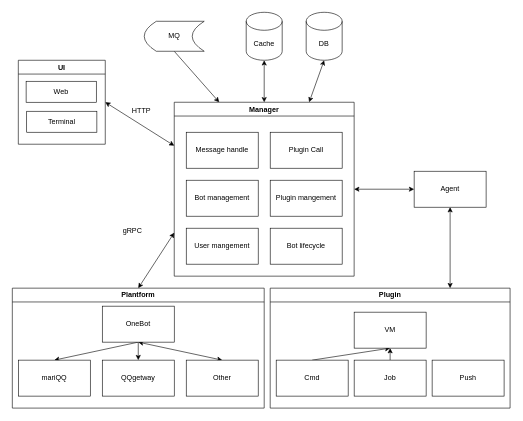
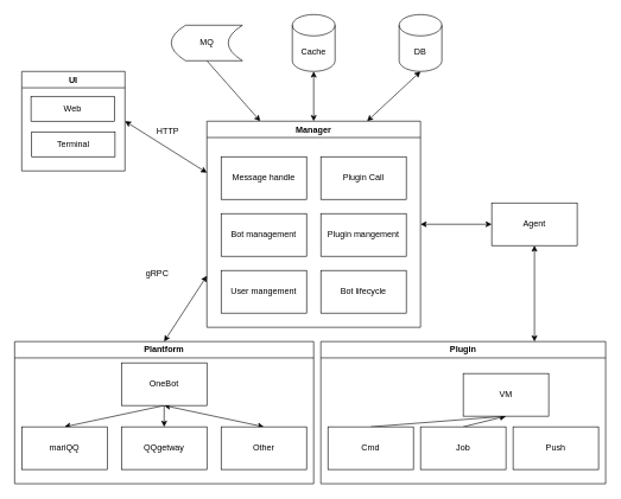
  <mxCell id="0" />
  <mxCell id="1" parent="0" />
  <mxCell id="2" style="edgeStyle=none;html=1;exitX=0.5;exitY=0;exitDx=0;exitDy=0;entryX=0;entryY=0.75;entryDx=0;entryDy=0;startArrow=classic;startFill=1;" edge="1" parent="1" source="3" target="15"><mxGeometry relative="1" as="geometry" /></mxCell>
  <mxCell id="3" value="Plantform" style="swimlane;whiteSpace=wrap;html=1;" parent="1" vertex="1"><mxGeometry x="20" y="480" width="420" height="200" as="geometry"><mxRectangle x="60" y="80" width="100" height="30" as="alternateBounds" /></mxGeometry></mxCell>
  <mxCell id="4" style="edgeStyle=none;html=1;exitX=0.5;exitY=1;exitDx=0;exitDy=0;entryX=0.5;entryY=0;entryDx=0;entryDy=0;" edge="1" parent="3" source="7" target="8"><mxGeometry relative="1" as="geometry" /></mxCell>
  <mxCell id="5" style="edgeStyle=none;html=1;exitX=0.5;exitY=1;exitDx=0;exitDy=0;entryX=0.5;entryY=0;entryDx=0;entryDy=0;" edge="1" parent="3" source="7" target="9"><mxGeometry relative="1" as="geometry" /></mxCell>
  <mxCell id="6" style="edgeStyle=none;html=1;exitX=0.5;exitY=1;exitDx=0;exitDy=0;entryX=0.5;entryY=0;entryDx=0;entryDy=0;startArrow=classic;startFill=1;endArrow=classic;endFill=1;" edge="1" parent="3" source="7" target="10"><mxGeometry relative="1" as="geometry" /></mxCell>
  <mxCell id="7" value="OneBot" style="rounded=0;whiteSpace=wrap;html=1;" parent="3" vertex="1"><mxGeometry x="150" y="30" width="120" height="60" as="geometry" /></mxCell>
  <mxCell id="8" value="mariQQ" style="rounded=0;whiteSpace=wrap;html=1;" vertex="1" parent="3"><mxGeometry x="10" y="120" width="120" height="60" as="geometry" /></mxCell>
  <mxCell id="9" value="QQgetway" style="rounded=0;whiteSpace=wrap;html=1;" vertex="1" parent="3"><mxGeometry x="150" y="120" width="120" height="60" as="geometry" /></mxCell>
  <mxCell id="10" value="Other" style="rounded=0;whiteSpace=wrap;html=1;" vertex="1" parent="3"><mxGeometry x="290" y="120" width="120" height="60" as="geometry" /></mxCell>
  <mxCell id="11" style="edgeStyle=none;html=1;exitX=0;exitY=0.25;exitDx=0;exitDy=0;entryX=1;entryY=0.5;entryDx=0;entryDy=0;startArrow=classic;startFill=1;endArrow=classic;endFill=1;" edge="1" parent="1" source="15" target="37"><mxGeometry relative="1" as="geometry"><mxPoint x="175.2" y="206" as="targetPoint" /></mxGeometry></mxCell>
  <mxCell id="12" style="edgeStyle=none;html=1;exitX=0.25;exitY=0;exitDx=0;exitDy=0;entryX=0.5;entryY=1;entryDx=0;entryDy=0;startArrow=classic;startFill=1;endArrow=none;endFill=1;" edge="1" parent="1" source="15" target="34"><mxGeometry relative="1" as="geometry" /></mxCell>
  <mxCell id="13" style="edgeStyle=none;html=1;exitX=0.5;exitY=0;exitDx=0;exitDy=0;entryX=0.5;entryY=1;entryDx=0;entryDy=0;entryPerimeter=0;startArrow=classic;startFill=1;endArrow=classic;endFill=1;" edge="1" parent="1" source="15" target="35"><mxGeometry relative="1" as="geometry" /></mxCell>
  <mxCell id="14" style="edgeStyle=none;html=1;exitX=0.75;exitY=0;exitDx=0;exitDy=0;entryX=0.5;entryY=1;entryDx=0;entryDy=0;entryPerimeter=0;startArrow=classic;startFill=1;endArrow=classic;endFill=1;" edge="1" parent="1" source="15" target="33"><mxGeometry relative="1" as="geometry" /></mxCell>
  <mxCell id="15" value="Manager" style="swimlane;whiteSpace=wrap;html=1;" vertex="1" parent="1"><mxGeometry x="290" y="170" width="300" height="290" as="geometry" /></mxCell>
  <mxCell id="16" value="Message handle" style="rounded=0;whiteSpace=wrap;html=1;labelBackgroundColor=none;" vertex="1" parent="15"><mxGeometry x="20" y="50" width="120" height="60" as="geometry" /></mxCell>
  <mxCell id="17" value="Plugin Call" style="rounded=0;whiteSpace=wrap;html=1;labelBackgroundColor=none;" vertex="1" parent="15"><mxGeometry x="160" y="50" width="120" height="60" as="geometry" /></mxCell>
  <mxCell id="18" value="Bot management" style="rounded=0;whiteSpace=wrap;html=1;labelBackgroundColor=none;" vertex="1" parent="15"><mxGeometry x="20" y="130" width="120" height="60" as="geometry" /></mxCell>
  <mxCell id="19" value="Plugin mangement" style="rounded=0;whiteSpace=wrap;html=1;labelBackgroundColor=none;" vertex="1" parent="15"><mxGeometry x="160" y="130" width="120" height="60" as="geometry" /></mxCell>
  <mxCell id="20" value="User mangement" style="rounded=0;whiteSpace=wrap;html=1;labelBackgroundColor=none;" vertex="1" parent="15"><mxGeometry x="20" y="210" width="120" height="60" as="geometry" /></mxCell>
  <mxCell id="21" value="Bot lifecycle" style="rounded=0;whiteSpace=wrap;html=1;labelBackgroundColor=none;" vertex="1" parent="15"><mxGeometry x="160" y="210" width="120" height="60" as="geometry" /></mxCell>
  <mxCell id="22" style="edgeStyle=none;html=1;exitX=0.75;exitY=0;exitDx=0;exitDy=0;entryX=0.5;entryY=1;entryDx=0;entryDy=0;startArrow=classic;startFill=1;endArrow=classic;endFill=1;" edge="1" parent="1" source="23" target="32"><mxGeometry relative="1" as="geometry" /></mxCell>
  <mxCell id="23" value="Plugin" style="swimlane;whiteSpace=wrap;html=1;" vertex="1" parent="1"><mxGeometry x="450" y="480" width="400" height="200" as="geometry" /></mxCell>
  <mxCell id="24" style="edgeStyle=none;html=1;exitX=0.5;exitY=1;exitDx=0;exitDy=0;entryX=0.5;entryY=0;entryDx=0;entryDy=0;startArrow=classic;startFill=1;endArrow=none;endFill=0;" edge="1" parent="23" source="26" target="27"><mxGeometry relative="1" as="geometry" /></mxCell>
  <mxCell id="25" style="edgeStyle=none;html=1;exitX=0.5;exitY=1;exitDx=0;exitDy=0;entryX=0.5;entryY=0;entryDx=0;entryDy=0;startArrow=classic;startFill=1;endArrow=none;endFill=0;" edge="1" parent="23" source="26" target="28"><mxGeometry relative="1" as="geometry" /></mxCell>
- <mxCell id="26" value="VM" style="rounded=0;whiteSpace=wrap;html=1;labelBackgroundColor=none;" vertex="1" parent="23"><mxGeometry x="140" y="40" width="120" height="60" as="geometry" /></mxCell>
+ <mxCell id="26" value="VM" style="rounded=0;whiteSpace=wrap;html=1;labelBackgroundColor=none;" vertex="1" parent="23"><mxGeometry x="200" y="45" width="120" height="60" as="geometry" /></mxCell>
  <mxCell id="27" value="Cmd" style="rounded=0;whiteSpace=wrap;html=1;labelBackgroundColor=none;" vertex="1" parent="23"><mxGeometry x="10" y="120" width="120" height="60" as="geometry" /></mxCell>
  <mxCell id="28" value="Job" style="rounded=0;whiteSpace=wrap;html=1;labelBackgroundColor=none;" vertex="1" parent="23"><mxGeometry x="140" y="120" width="120" height="60" as="geometry" /></mxCell>
  <mxCell id="29" value="Push" style="rounded=0;whiteSpace=wrap;html=1;labelBackgroundColor=none;" vertex="1" parent="23"><mxGeometry x="270" y="120" width="120" height="60" as="geometry" /></mxCell>
  <mxCell id="30" value="gRPC" style="text;html=1;align=center;verticalAlign=middle;resizable=0;points=[];autosize=1;strokeColor=none;fillColor=none;labelBackgroundColor=none;" vertex="1" parent="1"><mxGeometry x="190" y="370" width="60" height="30" as="geometry" /></mxCell>
  <mxCell id="31" style="edgeStyle=none;html=1;exitX=0;exitY=0.5;exitDx=0;exitDy=0;entryX=1;entryY=0.5;entryDx=0;entryDy=0;startArrow=classic;startFill=1;endArrow=classic;endFill=1;" edge="1" parent="1" source="32" target="15"><mxGeometry relative="1" as="geometry" /></mxCell>
  <mxCell id="32" value="Agent" style="rounded=0;whiteSpace=wrap;html=1;labelBackgroundColor=none;" vertex="1" parent="1"><mxGeometry x="690" y="285" width="120" height="60" as="geometry" /></mxCell>
- <mxCell id="33" value="DB" style="shape=cylinder3;whiteSpace=wrap;html=1;boundedLbl=1;backgroundOutline=1;size=15;labelBackgroundColor=none;" vertex="1" parent="1"><mxGeometry x="510" y="20" width="60" height="80" as="geometry" /></mxCell>
+ <mxCell id="33" value="DB" style="shape=cylinder3;whiteSpace=wrap;html=1;boundedLbl=1;backgroundOutline=1;size=15;labelBackgroundColor=none;" vertex="1" parent="1"><mxGeometry x="560" y="20" width="60" height="80" as="geometry" /></mxCell>
  <mxCell id="34" value="MQ" style="shape=dataStorage;whiteSpace=wrap;html=1;fixedSize=1;labelBackgroundColor=none;" vertex="1" parent="1"><mxGeometry x="240" y="35" width="100" height="50" as="geometry" /></mxCell>
  <mxCell id="35" value="Cache" style="shape=cylinder3;whiteSpace=wrap;html=1;boundedLbl=1;backgroundOutline=1;size=15;labelBackgroundColor=none;" vertex="1" parent="1"><mxGeometry x="410" y="20" width="60" height="80" as="geometry" /></mxCell>
  <mxCell id="36" value="&lt;span style=&quot;&quot;&gt;HTTP&lt;/span&gt;" style="text;html=1;align=center;verticalAlign=middle;resizable=0;points=[];autosize=1;strokeColor=none;fillColor=none;" vertex="1" parent="1"><mxGeometry x="210" y="170" width="50" height="30" as="geometry" /></mxCell>
  <mxCell id="37" value="UI" style="swimlane;whiteSpace=wrap;html=1;labelBackgroundColor=none;" vertex="1" parent="1"><mxGeometry x="30" y="100" width="145" height="140" as="geometry" /></mxCell>
  <mxCell id="38" value="Web" style="rounded=0;whiteSpace=wrap;html=1;labelBackgroundColor=none;" vertex="1" parent="37"><mxGeometry x="13" y="35" width="117" height="35" as="geometry" /></mxCell>
  <mxCell id="39" value="Terminal" style="rounded=0;whiteSpace=wrap;html=1;labelBackgroundColor=none;" vertex="1" parent="37"><mxGeometry x="14" y="85" width="117" height="35" as="geometry" /></mxCell>
